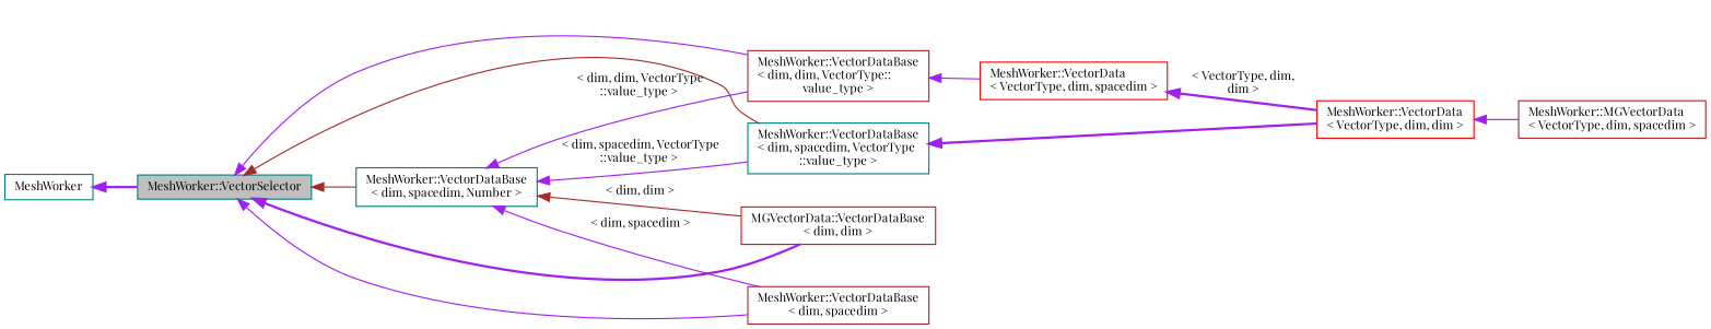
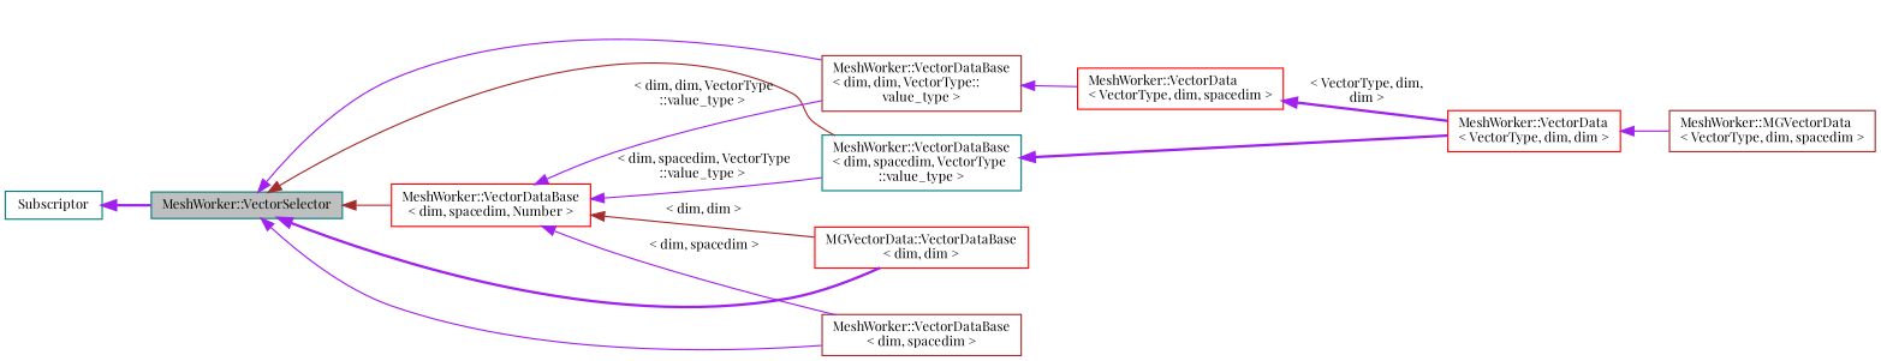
  digraph {
    fontname="Playfair Display"
    rankdir=LR
    node [color=teal fillcolor=white fontname="Playfair Display" fontsize=10 shape=record style=filled]
    edge [color=purple dir=back fontname="Playfair Display" fontsize=10 labelfontname=Helvetica labelfontsize=10 style=solid]
    n1 [fillcolor=grey75 fontcolor=black height=0.2 label="MeshWorker::VectorSelector" width=0.4]
-   n2 [height=0.2 label="MeshWorker::VectorDataBase\l\< dim, spacedim, Number \>" width=0.4]
+   n2 [color=red height=0.2 label="MeshWorker::VectorDataBase\l\< dim, spacedim, Number \>" width=0.4]
    n3 [color=brown height=0.2 label="MeshWorker::VectorDataBase\l\< dim, dim, VectorType::\lvalue_type \>" width=0.4]
    n4 [color=brown height=0.2 label="MeshWorker::VectorDataBase\l\< dim, spacedim \>" width=0.4]
    n5 [height=0.2 label="MeshWorker::VectorDataBase\l\< dim, spacedim, VectorType\l::value_type \>" width=0.4]
    n6 [color=red height=0.2 label="MGVectorData::VectorDataBase\l\< dim, dim \>" width=0.4]
    n7 [color=red height=0.2 label="MeshWorker::VectorData\l\< VectorType, dim, spacedim \>" width=0.4]
    n8 [color=red height=0.2 label="MeshWorker::VectorData\l\< VectorType, dim, dim \>" width=0.4]
-   n9 [height=0.2 label=MeshWorker width=0.4]
+   n9 [height=0.2 label=Subscriptor width=0.4]
    n10 [color=brown height=0.2 label="MeshWorker::MGVectorData\l\< VectorType, dim, spacedim \>" width=0.4]
    n1 -> n2 [color=brown]
    n1 -> n3
    n1 -> n4
    n1 -> n5 [color=brown]
    n1 -> n6 [style=bold]
    n2 -> n3 [label=" \< dim, dim, VectorType\l::value_type \>"]
    n2 -> n4 [label=" \< dim, spacedim \>"]
    n2 -> n5 [label=" \< dim, spacedim, VectorType\l::value_type \>"]
    n2 -> n6 [color=brown label=" \< dim, dim \>"]
    n3 -> n7
    n5 -> n8 [style=bold]
    n7 -> n8 [label=" \< VectorType, dim,\l dim \>" style=bold]
    n8 -> n10
    n9 -> n1 [style=bold]
  }
